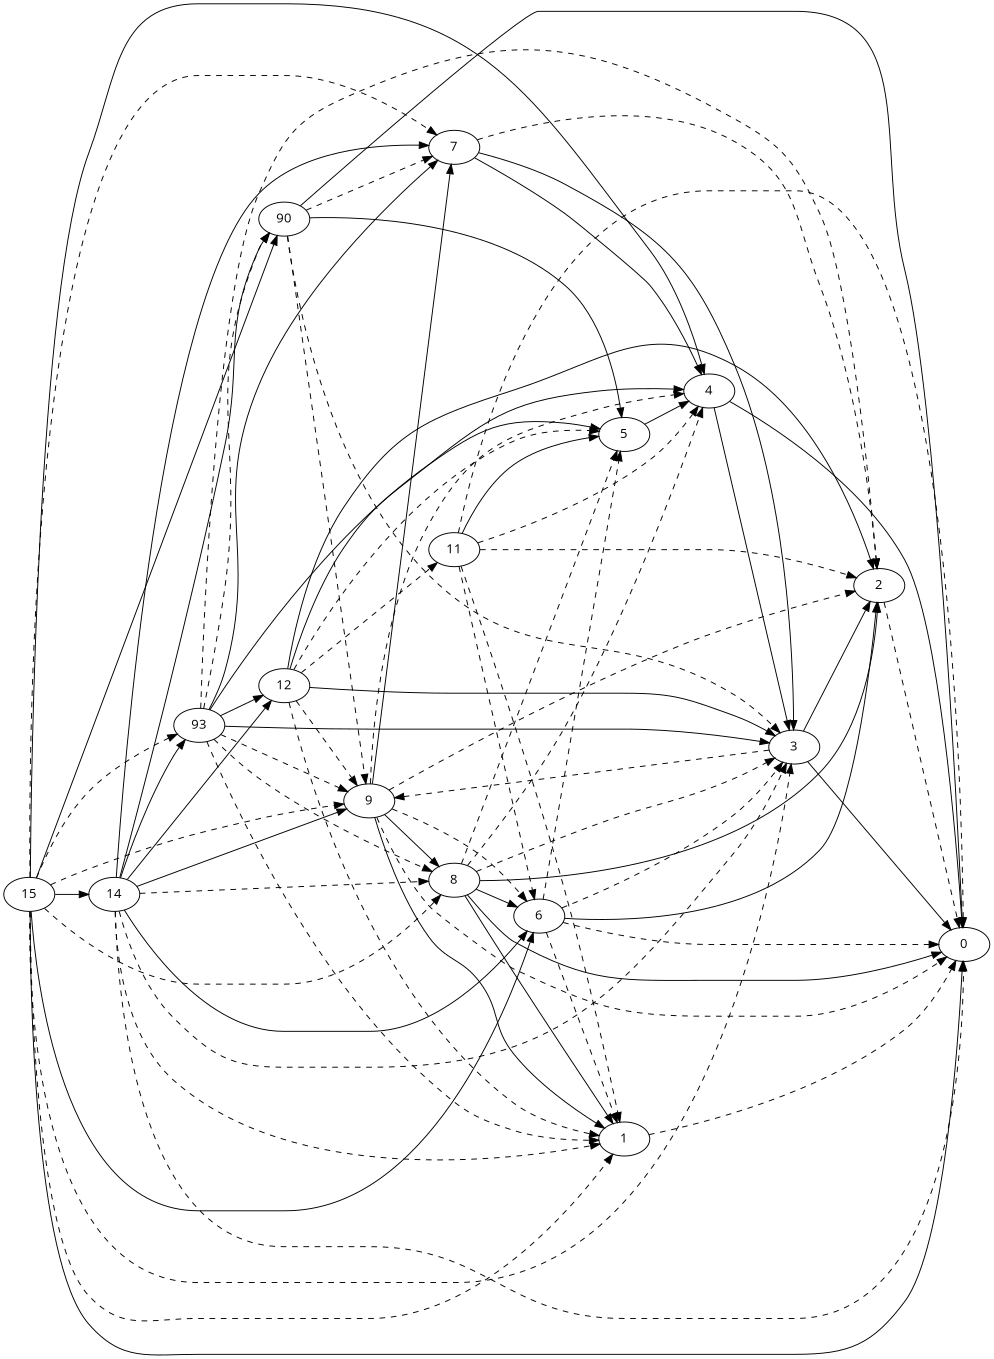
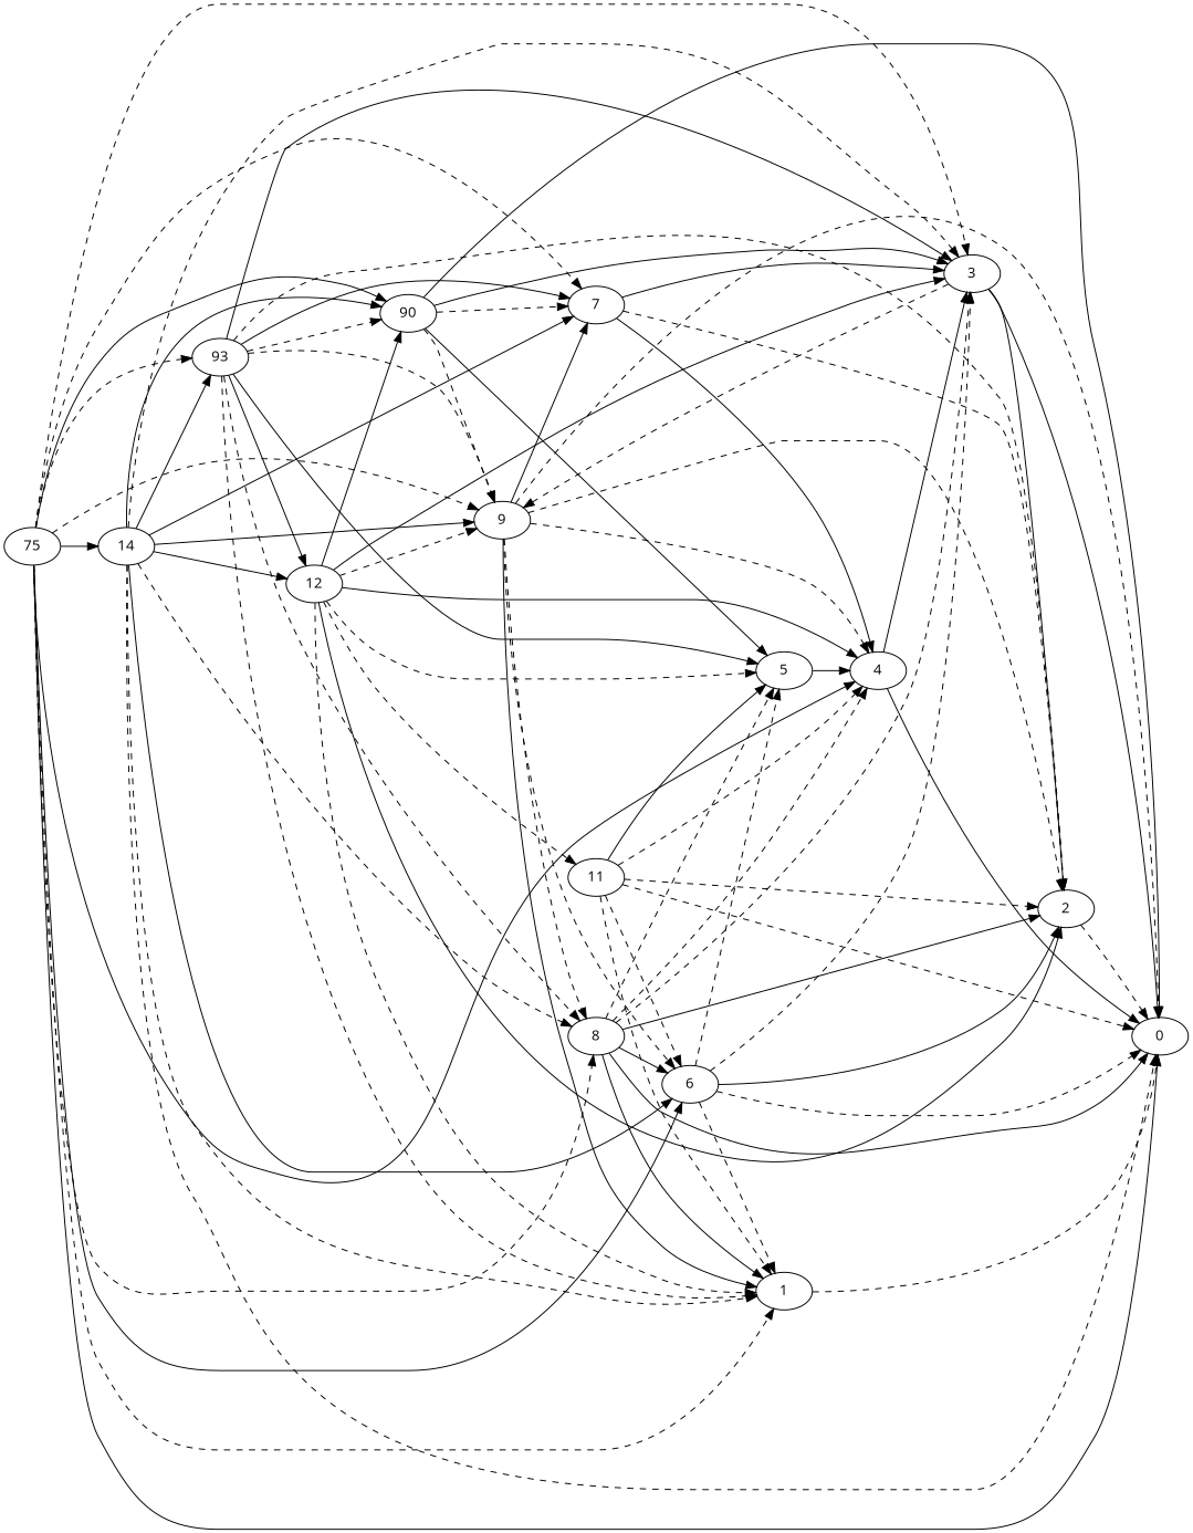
  digraph {
    fontname="Open Sans"
    rankdir=LR
    node [Weight=36 fontname="Open Sans"]
    edge [Weight=8 fontname="Open Sans" style=dashed]
-   15 [Weight=27]
+   15 [Weight=27 label=75]
    14
    n3 [Weight=44 label=93]
    n4 [Weight=44 label=90]
    9 [Weight=22]
    8 [Weight=13]
    6 [Weight=40]
    7 [Weight=13]
    4
    3 [Weight=31]
    1 [Weight=22]
    0 [Weight=31]
    12 [Weight=40]
    2 [Weight=13]
    5
    11 [Weight=31]
    15 -> 14 [Weight=4 style=solid]
    15 -> n3
    15 -> n4 [Weight=10 style=solid]
    15 -> 9
    15 -> 8 [Weight=9]
    15 -> 6 [Weight=4 style=solid]
    15 -> 7 [Weight=7]
    15 -> 4 [style=solid]
    15 -> 3 [Weight=3]
    15 -> 1 [Weight=2]
    15 -> 0 [style=solid]
    14 -> n3 [Weight=7 style=solid]
    14 -> n4 [Weight=5 style=solid]
    14 -> 9 [Weight=4 style=solid]
    14 -> 8 [Weight=2]
    14 -> 6 [Weight=5 style=solid]
    14 -> 7 [Weight=7 style=solid]
    14 -> 3 [Weight=7]
    14 -> 1 [Weight=6]
    14 -> 0 [Weight=10]
    14 -> 12 [Weight=7 style=solid]
    n3 -> n4
    n3 -> 9 [Weight=2]
    n3 -> 8 [Weight=4]
    n3 -> 7 [Weight=6 style=solid]
    n3 -> 3 [Weight=9 style=solid]
    n3 -> 1 [Weight=4]
    n3 -> 12 [Weight=2 style=solid]
    n3 -> 2 [Weight=7]
    n3 -> 5 [Weight=4 style=solid]
    n4 -> 9 [Weight=7]
    n4 -> 7
-   n4 -> 3 [Weight=10]
+   n4 -> 3 [Weight=10 style=solid]
    n4 -> 0 [Weight=9 style=solid]
    n4 -> 5 [Weight=2 style=solid]
-   9 -> 8 [Weight=6 style=solid]
+   9 -> 8 [Weight=6]
    9 -> 6 [Weight=3]
    9 -> 7 [Weight=7 style=solid]
    9 -> 4 [Weight=5]
    9 -> 1 [Weight=4 style=solid]
    9 -> 0 [Weight=5]
    9 -> 2
    8 -> 6 [Weight=5 style=solid]
    8 -> 4 [Weight=5]
    8 -> 3
    8 -> 1 [Weight=7 style=solid]
    8 -> 0 [Weight=2 style=solid]
    8 -> 2 [Weight=5 style=solid]
    8 -> 5
    6 -> 3 [Weight=9]
    6 -> 1 [Weight=5]
    6 -> 0 [Weight=9]
    6 -> 2 [Weight=5 style=solid]
    6 -> 5
    7 -> 4 [Weight=10 style=solid]
    7 -> 3 [Weight=4 style=solid]
    7 -> 2 [Weight=5]
    4 -> 3 [Weight=7 style=solid]
    4 -> 0 [Weight=5 style=solid]
    3 -> 9 [Weight=4]
    3 -> 0 [Weight=2 style=solid]
    3 -> 2 [Weight=9 style=solid]
    1 -> 0
+   12 -> n4 [Weight=5 style=solid]
    12 -> 9 [Weight=6]
    12 -> 4 [style=solid]
    12 -> 3 [Weight=3 style=solid]
    12 -> 1 [Weight=3]
    12 -> 2 [Weight=7 style=solid]
    12 -> 5 [Weight=5]
    12 -> 11 [Weight=2]
    2 -> 0
    5 -> 4 [Weight=7 style=solid]
    11 -> 6
    11 -> 4 [Weight=7]
    11 -> 1 [Weight=4]
    11 -> 0 [Weight=2]
    11 -> 2
    11 -> 5 [style=solid]
  }
